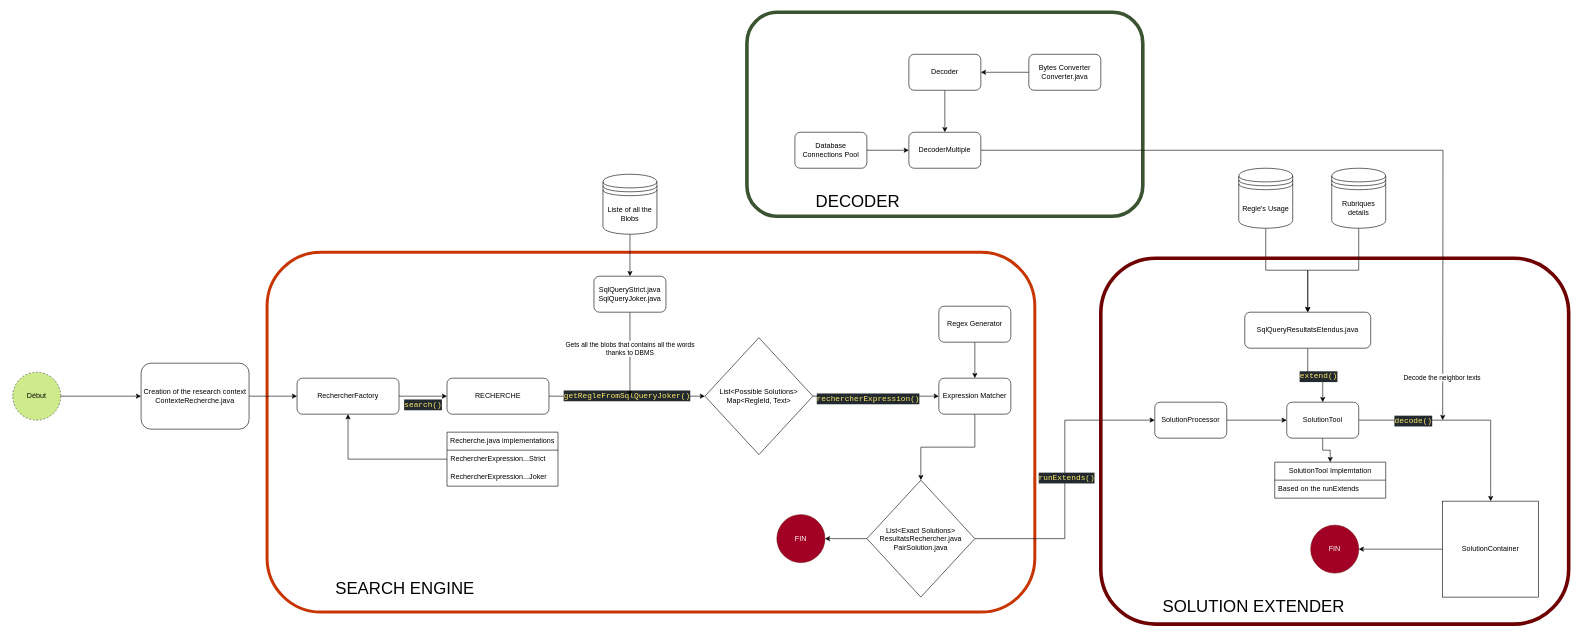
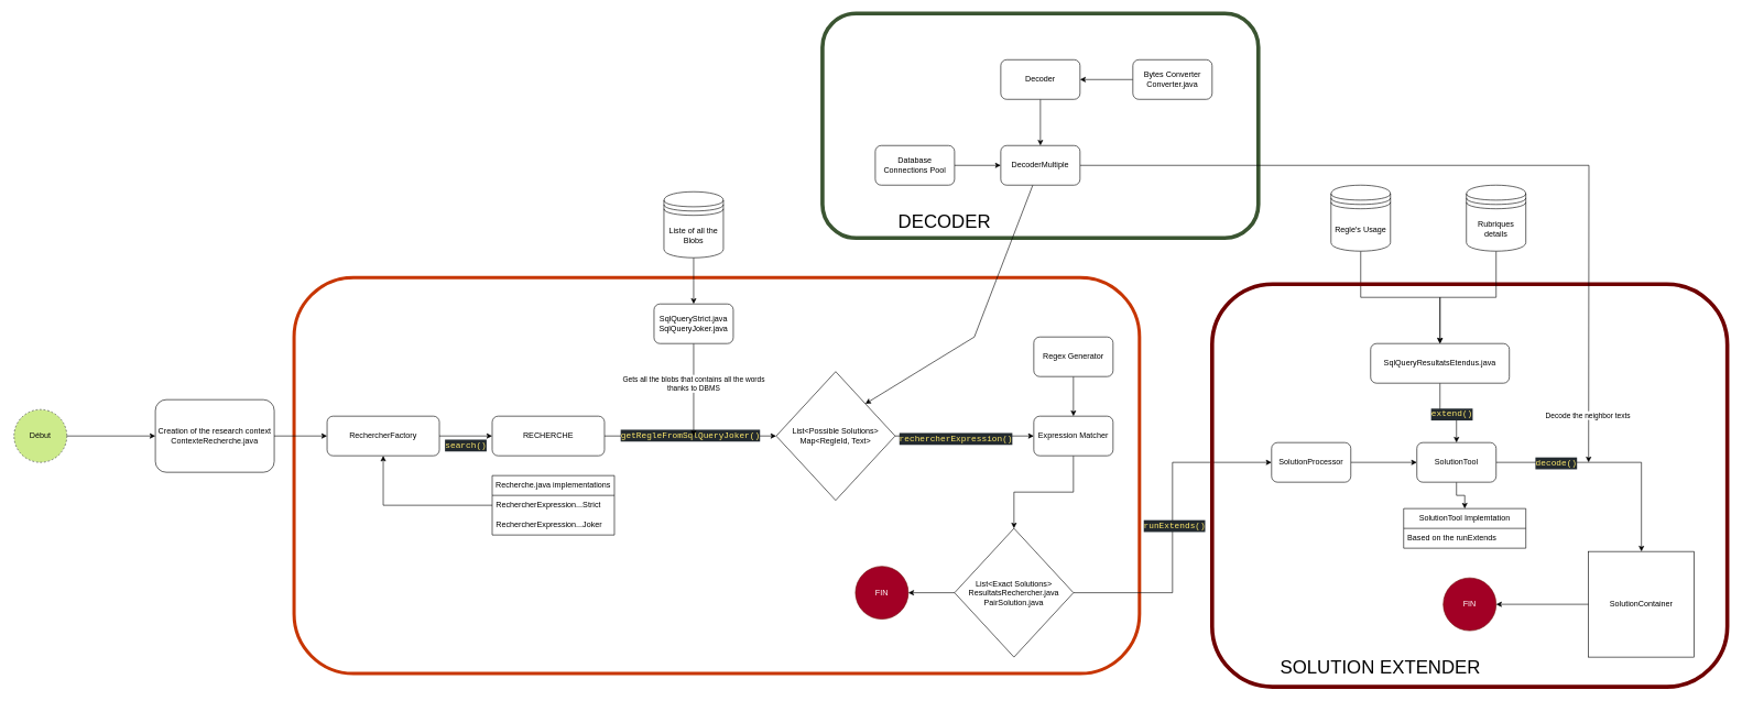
  <mxCell id="0" />
  <mxCell id="1" parent="0" />
  <mxCell id="2" value="" style="rounded=1;whiteSpace=wrap;html=1;fillColor=none;fontColor=#ffffff;strokeColor=#3A5431;strokeWidth=6;" vertex="1" parent="1"><mxGeometry x="1244" y="20" width="660" height="340" as="geometry" /></mxCell>
  <mxCell id="3" value="" style="rounded=1;whiteSpace=wrap;html=1;fillColor=none;fontColor=#000000;strokeColor=#C73500;strokeWidth=5;" vertex="1" parent="1"><mxGeometry x="444" y="420" width="1280" height="600" as="geometry" /></mxCell>
- <mxCell id="4" value="&lt;font style=&quot;font-size: 28px;&quot;&gt;SEARCH ENGINE&lt;/font&gt;" style="text;html=1;align=center;verticalAlign=middle;whiteSpace=wrap;rounded=0;" vertex="1" parent="1"><mxGeometry x="534" y="965" width="280" height="30" as="geometry" /></mxCell>
  <mxCell id="5" style="edgeStyle=orthogonalEdgeStyle;rounded=0;orthogonalLoop=1;jettySize=auto;html=1;entryX=0;entryY=0.5;entryDx=0;entryDy=0;" edge="1" parent="1" source="6" target="9"><mxGeometry relative="1" as="geometry" /></mxCell>
  <mxCell id="6" value="&lt;div&gt;Creation of the research context&lt;/div&gt;&lt;div&gt;ContexteRecherche.java&lt;/div&gt;" style="rounded=1;whiteSpace=wrap;html=1;fillColor=none;" vertex="1" parent="1"><mxGeometry x="234" y="605" width="180" height="110" as="geometry" /></mxCell>
  <mxCell id="7" value="" style="edgeStyle=orthogonalEdgeStyle;rounded=0;orthogonalLoop=1;jettySize=auto;html=1;" edge="1" parent="1" source="9" target="12"><mxGeometry relative="1" as="geometry" /></mxCell>
  <mxCell id="8" value="&lt;div style=&quot;color: rgb(147, 157, 165); background-color: rgb(35, 42, 47); font-family: &amp;quot;JetBrains Mono&amp;quot;, Consolas, &amp;quot;Courier New&amp;quot;, monospace; font-size: 13px; line-height: 18px; white-space-collapse: preserve;&quot;&gt;&lt;span style=&quot;color: #ffea6b;&quot;&gt;search()&lt;/span&gt;&lt;/div&gt;" style="edgeLabel;html=1;align=center;verticalAlign=middle;resizable=0;points=[];" vertex="1" connectable="0" parent="7"><mxGeometry x="-0.087" relative="1" as="geometry"><mxPoint x="2" y="13" as="offset" /></mxGeometry></mxCell>
  <mxCell id="9" value="RechercherFactory" style="rounded=1;whiteSpace=wrap;html=1;" vertex="1" parent="1"><mxGeometry x="494" y="630" width="170" height="60" as="geometry" /></mxCell>
  <mxCell id="10" style="edgeStyle=orthogonalEdgeStyle;rounded=0;orthogonalLoop=1;jettySize=auto;html=1;" edge="1" parent="1" source="12"><mxGeometry relative="1" as="geometry"><mxPoint x="1174" y="660" as="targetPoint" /></mxGeometry></mxCell>
  <mxCell id="11" value="&lt;div style=&quot;color: rgb(147, 157, 165); background-color: rgb(35, 42, 47); font-family: &amp;quot;JetBrains Mono&amp;quot;, Consolas, &amp;quot;Courier New&amp;quot;, monospace; font-size: 13px; line-height: 18px; white-space-collapse: preserve;&quot;&gt;&lt;span style=&quot;color: #ffea6b;&quot;&gt;getRegleFromSqlQueryJoker()&lt;/span&gt;&lt;/div&gt;" style="edgeLabel;html=1;align=center;verticalAlign=middle;resizable=0;points=[];" vertex="1" connectable="0" parent="10"><mxGeometry x="-0.006" y="2" relative="1" as="geometry"><mxPoint as="offset" /></mxGeometry></mxCell>
  <mxCell id="12" value="RECHERCHE" style="rounded=1;whiteSpace=wrap;html=1;" vertex="1" parent="1"><mxGeometry x="744" y="630" width="170" height="60" as="geometry" /></mxCell>
  <mxCell id="13" value="Recherche.java implementations" style="swimlane;fontStyle=0;childLayout=stackLayout;horizontal=1;startSize=30;horizontalStack=0;resizeParent=1;resizeParentMax=0;resizeLast=0;collapsible=1;marginBottom=0;whiteSpace=wrap;html=1;" vertex="1" parent="1"><mxGeometry x="744" y="720" width="185" height="90" as="geometry"><mxRectangle x="325" y="330" width="210" height="30" as="alternateBounds" /></mxGeometry></mxCell>
  <mxCell id="14" value="RechercherExpression...Strict" style="text;strokeColor=none;fillColor=none;align=left;verticalAlign=middle;spacingLeft=4;spacingRight=4;overflow=hidden;points=[[0,0.5],[1,0.5]];portConstraint=eastwest;rotatable=0;whiteSpace=wrap;html=1;" vertex="1" parent="13"><mxGeometry y="30" width="185" height="30" as="geometry" /></mxCell>
  <mxCell id="15" value="RechercherExpression...Joker" style="text;strokeColor=none;fillColor=none;align=left;verticalAlign=middle;spacingLeft=4;spacingRight=4;overflow=hidden;points=[[0,0.5],[1,0.5]];portConstraint=eastwest;rotatable=0;whiteSpace=wrap;html=1;" vertex="1" parent="13"><mxGeometry y="60" width="185" height="30" as="geometry" /></mxCell>
  <mxCell id="16" style="edgeStyle=orthogonalEdgeStyle;rounded=0;orthogonalLoop=1;jettySize=auto;html=1;" edge="1" parent="1" source="13" target="9"><mxGeometry relative="1" as="geometry" /></mxCell>
  <mxCell id="17" style="edgeStyle=orthogonalEdgeStyle;rounded=0;orthogonalLoop=1;jettySize=auto;html=1;" edge="1" parent="1" source="18" target="53"><mxGeometry relative="1" as="geometry" /></mxCell>
- <mxCell id="18" value="Regle's Usage" style="shape=datastore;whiteSpace=wrap;html=1;" vertex="1" parent="1"><mxGeometry x="2064" y="280" width="90" height="100" as="geometry" /></mxCell>
+ <mxCell id="18" value="Regle's Usage" style="shape=datastore;whiteSpace=wrap;html=1;" vertex="1" parent="1"><mxGeometry x="2014" y="280" width="90" height="100" as="geometry" /></mxCell>
  <mxCell id="19" style="edgeStyle=orthogonalEdgeStyle;rounded=0;orthogonalLoop=1;jettySize=auto;html=1;" edge="1" parent="1" source="21" target="23"><mxGeometry relative="1" as="geometry" /></mxCell>
  <mxCell id="20" value="&lt;div style=&quot;color: rgb(147, 157, 165); background-color: rgb(35, 42, 47); font-family: &amp;quot;JetBrains Mono&amp;quot;, Consolas, &amp;quot;Courier New&amp;quot;, monospace; font-size: 13px; line-height: 18px; white-space-collapse: preserve;&quot;&gt;&lt;span style=&quot;color: #ffea6b;&quot;&gt;rechercherExpression()&lt;/span&gt;&lt;/div&gt;" style="edgeLabel;html=1;align=center;verticalAlign=middle;resizable=0;points=[];" vertex="1" connectable="0" parent="19"><mxGeometry x="-0.129" y="-3" relative="1" as="geometry"><mxPoint as="offset" /></mxGeometry></mxCell>
  <mxCell id="21" value="List&amp;lt;Possible Solutions&amp;gt;&lt;br&gt;Map&amp;lt;RegleId, Text&amp;gt;" style="rhombus;whiteSpace=wrap;html=1;" vertex="1" parent="1"><mxGeometry x="1174" y="562.5" width="180" height="195" as="geometry" /></mxCell>
  <mxCell id="22" style="edgeStyle=orthogonalEdgeStyle;rounded=0;orthogonalLoop=1;jettySize=auto;html=1;entryX=0.5;entryY=0;entryDx=0;entryDy=0;" edge="1" parent="1" source="23" target="32"><mxGeometry relative="1" as="geometry" /></mxCell>
  <mxCell id="23" value="Expression Matcher" style="rounded=1;whiteSpace=wrap;html=1;" vertex="1" parent="1"><mxGeometry x="1564" y="630" width="120" height="60" as="geometry" /></mxCell>
  <mxCell id="24" style="edgeStyle=orthogonalEdgeStyle;rounded=0;orthogonalLoop=1;jettySize=auto;html=1;" edge="1" parent="1" source="26"><mxGeometry relative="1" as="geometry"><mxPoint x="1049" y="660" as="targetPoint" /></mxGeometry></mxCell>
  <mxCell id="25" value="Gets all the blobs that contains all the words&lt;br&gt;thanks to DBMS" style="edgeLabel;html=1;align=center;verticalAlign=middle;resizable=0;points=[];" vertex="1" connectable="0" parent="24"><mxGeometry x="-0.142" y="-1" relative="1" as="geometry"><mxPoint as="offset" /></mxGeometry></mxCell>
  <mxCell id="26" value="SqlQueryStrict.java&lt;br&gt;SqlQueryJoker.java" style="rounded=1;whiteSpace=wrap;html=1;" vertex="1" parent="1"><mxGeometry x="989" y="460" width="120" height="60" as="geometry" /></mxCell>
  <mxCell id="27" style="edgeStyle=orthogonalEdgeStyle;rounded=0;orthogonalLoop=1;jettySize=auto;html=1;" edge="1" parent="1" source="28" target="23"><mxGeometry relative="1" as="geometry" /></mxCell>
  <mxCell id="28" value="Regex Generator" style="rounded=1;whiteSpace=wrap;html=1;" vertex="1" parent="1"><mxGeometry x="1564" y="510" width="120" height="60" as="geometry" /></mxCell>
  <mxCell id="29" style="edgeStyle=orthogonalEdgeStyle;rounded=0;orthogonalLoop=1;jettySize=auto;html=1;entryX=1;entryY=0.5;entryDx=0;entryDy=0;" edge="1" parent="1" source="32" target="35"><mxGeometry relative="1" as="geometry" /></mxCell>
  <mxCell id="30" style="edgeStyle=orthogonalEdgeStyle;rounded=0;orthogonalLoop=1;jettySize=auto;html=1;entryX=0;entryY=0.5;entryDx=0;entryDy=0;" edge="1" parent="1" source="32" target="39"><mxGeometry relative="1" as="geometry" /></mxCell>
  <mxCell id="31" value="&lt;div style=&quot;color: rgb(147, 157, 165); background-color: rgb(35, 42, 47); font-family: &amp;quot;JetBrains Mono&amp;quot;, Consolas, &amp;quot;Courier New&amp;quot;, monospace; font-size: 13px; line-height: 18px; white-space-collapse: preserve;&quot;&gt;&lt;span style=&quot;color: #ffea6b;&quot;&gt;runExtends()&lt;/span&gt;&lt;/div&gt;" style="edgeLabel;html=1;align=center;verticalAlign=middle;resizable=0;points=[];" vertex="1" connectable="0" parent="30"><mxGeometry x="0.018" y="-2" relative="1" as="geometry"><mxPoint y="1" as="offset" /></mxGeometry></mxCell>
  <mxCell id="32" value="List&amp;lt;Exact Solutions&amp;gt;&lt;br&gt;ResultatsRechercher.java&lt;br&gt;PairSolution.java" style="rhombus;whiteSpace=wrap;html=1;" vertex="1" parent="1"><mxGeometry x="1444" y="800" width="180" height="195" as="geometry" /></mxCell>
  <mxCell id="33" style="edgeStyle=orthogonalEdgeStyle;rounded=0;orthogonalLoop=1;jettySize=auto;html=1;entryX=0;entryY=0.5;entryDx=0;entryDy=0;" edge="1" parent="1" source="34" target="6"><mxGeometry relative="1" as="geometry" /></mxCell>
  <mxCell id="34" value="&lt;font color=&quot;#080808&quot;&gt;Début&lt;/font&gt;" style="ellipse;whiteSpace=wrap;html=1;aspect=fixed;fillColor=#cdeb8b;strokeColor=#36393d;dashed=1;" vertex="1" parent="1"><mxGeometry x="20" y="620" width="80" height="80" as="geometry" /></mxCell>
  <mxCell id="35" value="FIN" style="ellipse;whiteSpace=wrap;html=1;fillColor=#a20025;fontColor=#ffffff;strokeColor=#6F0000;" vertex="1" parent="1"><mxGeometry x="1294" y="857.5" width="80" height="80" as="geometry" /></mxCell>
  <mxCell id="36" value="" style="rounded=1;whiteSpace=wrap;html=1;fillColor=none;fontColor=#ffffff;strokeColor=#6F0000;strokeWidth=6;" vertex="1" parent="1"><mxGeometry x="1834" y="430" width="780" height="610" as="geometry" /></mxCell>
  <mxCell id="37" value="&lt;font style=&quot;font-size: 28px;&quot;&gt;DECODER&lt;/font&gt;" style="text;html=1;align=center;verticalAlign=middle;whiteSpace=wrap;rounded=0;" vertex="1" parent="1"><mxGeometry x="1264" y="320" width="330" height="30" as="geometry" /></mxCell>
  <mxCell id="38" style="edgeStyle=orthogonalEdgeStyle;rounded=0;orthogonalLoop=1;jettySize=auto;html=1;" edge="1" parent="1" source="39" target="43"><mxGeometry relative="1" as="geometry" /></mxCell>
  <mxCell id="39" value="SolutionProcessor" style="rounded=1;whiteSpace=wrap;html=1;" vertex="1" parent="1"><mxGeometry x="1924" y="670" width="120" height="60" as="geometry" /></mxCell>
  <mxCell id="40" style="edgeStyle=orthogonalEdgeStyle;rounded=0;orthogonalLoop=1;jettySize=auto;html=1;entryX=0.5;entryY=0;entryDx=0;entryDy=0;" edge="1" parent="1" source="43" target="45"><mxGeometry relative="1" as="geometry" /></mxCell>
  <mxCell id="41" value="&lt;div style=&quot;color: rgb(147, 157, 165); background-color: rgb(35, 42, 47); font-family: &amp;quot;JetBrains Mono&amp;quot;, Consolas, &amp;quot;Courier New&amp;quot;, monospace; font-size: 13px; line-height: 18px; white-space-collapse: preserve;&quot;&gt;&lt;span style=&quot;color: #ffea6b;&quot;&gt;decode()&lt;/span&gt;&lt;/div&gt;" style="edgeLabel;html=1;align=center;verticalAlign=middle;resizable=0;points=[];" vertex="1" connectable="0" parent="40"><mxGeometry x="-0.162" y="2" relative="1" as="geometry"><mxPoint x="-59" y="2" as="offset" /></mxGeometry></mxCell>
  <mxCell id="42" style="edgeStyle=orthogonalEdgeStyle;rounded=0;orthogonalLoop=1;jettySize=auto;html=1;entryX=0.5;entryY=0;entryDx=0;entryDy=0;" edge="1" parent="1" source="43" target="65"><mxGeometry relative="1" as="geometry" /></mxCell>
  <mxCell id="43" value="SolutionTool" style="rounded=1;whiteSpace=wrap;html=1;" vertex="1" parent="1"><mxGeometry x="2144" y="670" width="120" height="60" as="geometry" /></mxCell>
  <mxCell id="44" style="edgeStyle=orthogonalEdgeStyle;rounded=0;orthogonalLoop=1;jettySize=auto;html=1;" edge="1" parent="1" source="45" target="46"><mxGeometry relative="1" as="geometry" /></mxCell>
  <mxCell id="45" value="SolutionContainer" style="whiteSpace=wrap;html=1;rounded=0;" vertex="1" parent="1"><mxGeometry x="2404" y="835" width="160" height="160" as="geometry" /></mxCell>
  <mxCell id="46" value="FIN" style="ellipse;whiteSpace=wrap;html=1;fillColor=#a20025;fontColor=#ffffff;strokeColor=#6F0000;" vertex="1" parent="1"><mxGeometry x="2184" y="875" width="80" height="80" as="geometry" /></mxCell>
  <mxCell id="47" style="edgeStyle=orthogonalEdgeStyle;rounded=0;orthogonalLoop=1;jettySize=auto;html=1;entryX=0.5;entryY=0;entryDx=0;entryDy=0;" edge="1" parent="1" source="48" target="26"><mxGeometry relative="1" as="geometry" /></mxCell>
  <mxCell id="48" value="Liste of all the Blobs" style="shape=datastore;whiteSpace=wrap;html=1;" vertex="1" parent="1"><mxGeometry x="1004" y="290" width="90" height="100" as="geometry" /></mxCell>
  <mxCell id="49" style="edgeStyle=orthogonalEdgeStyle;rounded=0;orthogonalLoop=1;jettySize=auto;html=1;entryX=0.5;entryY=0;entryDx=0;entryDy=0;" edge="1" parent="1" source="50" target="53"><mxGeometry relative="1" as="geometry" /></mxCell>
  <mxCell id="50" value="Rubriques details" style="shape=datastore;whiteSpace=wrap;html=1;" vertex="1" parent="1"><mxGeometry x="2219" y="280" width="90" height="100" as="geometry" /></mxCell>
  <mxCell id="51" style="edgeStyle=orthogonalEdgeStyle;rounded=0;orthogonalLoop=1;jettySize=auto;html=1;entryX=0.5;entryY=0;entryDx=0;entryDy=0;" edge="1" parent="1" source="53" target="43"><mxGeometry relative="1" as="geometry" /></mxCell>
  <mxCell id="52" value="&lt;div style=&quot;color: rgb(147, 157, 165); background-color: rgb(35, 42, 47); font-family: &amp;quot;JetBrains Mono&amp;quot;, Consolas, &amp;quot;Courier New&amp;quot;, monospace; font-size: 13px; line-height: 18px; white-space-collapse: preserve;&quot;&gt;&lt;span style=&quot;color: #ffea6b;&quot;&gt;extend()&lt;/span&gt;&lt;/div&gt;" style="edgeLabel;html=1;align=center;verticalAlign=middle;resizable=0;points=[];" vertex="1" connectable="0" parent="51"><mxGeometry x="0.07" y="-1" relative="1" as="geometry"><mxPoint as="offset" /></mxGeometry></mxCell>
  <mxCell id="53" value="SqlQueryResultatsEtendus.java" style="rounded=1;whiteSpace=wrap;html=1;" vertex="1" parent="1"><mxGeometry x="2074" y="520" width="210" height="60" as="geometry" /></mxCell>
  <mxCell id="54" value="&lt;font style=&quot;font-size: 28px;&quot;&gt;SOLUTION EXTENDER&lt;/font&gt;" style="text;html=1;align=center;verticalAlign=middle;whiteSpace=wrap;rounded=0;" vertex="1" parent="1"><mxGeometry x="1924" y="995" width="330" height="30" as="geometry" /></mxCell>
  <mxCell id="55" style="edgeStyle=orthogonalEdgeStyle;rounded=0;orthogonalLoop=1;jettySize=auto;html=1;entryX=0.5;entryY=0;entryDx=0;entryDy=0;" edge="1" parent="1" source="56" target="62"><mxGeometry relative="1" as="geometry" /></mxCell>
  <mxCell id="56" value="Decoder" style="rounded=1;whiteSpace=wrap;html=1;" vertex="1" parent="1"><mxGeometry x="1514" y="90" width="120" height="60" as="geometry" /></mxCell>
  <mxCell id="57" style="edgeStyle=orthogonalEdgeStyle;rounded=0;orthogonalLoop=1;jettySize=auto;html=1;entryX=1;entryY=0.5;entryDx=0;entryDy=0;" edge="1" parent="1" source="58" target="56"><mxGeometry relative="1" as="geometry" /></mxCell>
  <mxCell id="58" value="Bytes Converter&lt;div&gt;Converter.java&lt;/div&gt;" style="rounded=1;whiteSpace=wrap;html=1;" vertex="1" parent="1"><mxGeometry x="1714" y="90" width="120" height="60" as="geometry" /></mxCell>
+ <mxCell id="59" style="rounded=0;orthogonalLoop=1;jettySize=auto;html=1;entryX=1;entryY=0;entryDx=0;entryDy=0;" edge="1" parent="1" source="62" target="21"><mxGeometry relative="1" as="geometry"><Array as="points"><mxPoint x="1474" y="510" /></Array></mxGeometry></mxCell>
  <mxCell id="60" style="edgeStyle=orthogonalEdgeStyle;rounded=0;orthogonalLoop=1;jettySize=auto;html=1;" edge="1" parent="1" source="62"><mxGeometry relative="1" as="geometry"><mxPoint x="2404" y="700" as="targetPoint" /></mxGeometry></mxCell>
  <mxCell id="61" value="Decode the neighbor texts" style="edgeLabel;html=1;align=center;verticalAlign=middle;resizable=0;points=[];" vertex="1" connectable="0" parent="60"><mxGeometry x="0.883" y="-2" relative="1" as="geometry"><mxPoint as="offset" /></mxGeometry></mxCell>
  <mxCell id="62" value="DecoderMultiple" style="rounded=1;whiteSpace=wrap;html=1;" vertex="1" parent="1"><mxGeometry x="1514" y="220" width="120" height="60" as="geometry" /></mxCell>
  <mxCell id="63" style="edgeStyle=orthogonalEdgeStyle;rounded=0;orthogonalLoop=1;jettySize=auto;html=1;entryX=0;entryY=0.5;entryDx=0;entryDy=0;" edge="1" parent="1" source="64" target="62"><mxGeometry relative="1" as="geometry" /></mxCell>
  <mxCell id="64" value="Database Connections Pool" style="rounded=1;whiteSpace=wrap;html=1;" vertex="1" parent="1"><mxGeometry x="1324" y="220" width="120" height="60" as="geometry" /></mxCell>
  <mxCell id="65" value="SolutionTool Implemtation" style="swimlane;fontStyle=0;childLayout=stackLayout;horizontal=1;startSize=30;horizontalStack=0;resizeParent=1;resizeParentMax=0;resizeLast=0;collapsible=1;marginBottom=0;whiteSpace=wrap;html=1;" vertex="1" parent="1"><mxGeometry x="2124" y="770" width="185" height="60" as="geometry"><mxRectangle x="325" y="330" width="210" height="30" as="alternateBounds" /></mxGeometry></mxCell>
  <mxCell id="66" value="Based on the runExtends" style="text;strokeColor=none;fillColor=none;align=left;verticalAlign=middle;spacingLeft=4;spacingRight=4;overflow=hidden;points=[[0,0.5],[1,0.5]];portConstraint=eastwest;rotatable=0;whiteSpace=wrap;html=1;" vertex="1" parent="65"><mxGeometry y="30" width="185" height="30" as="geometry" /></mxCell>
